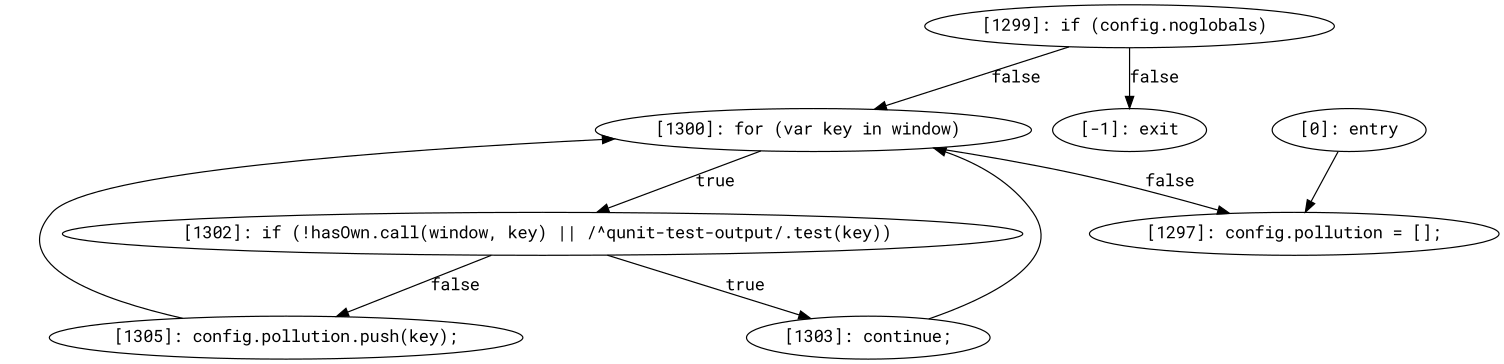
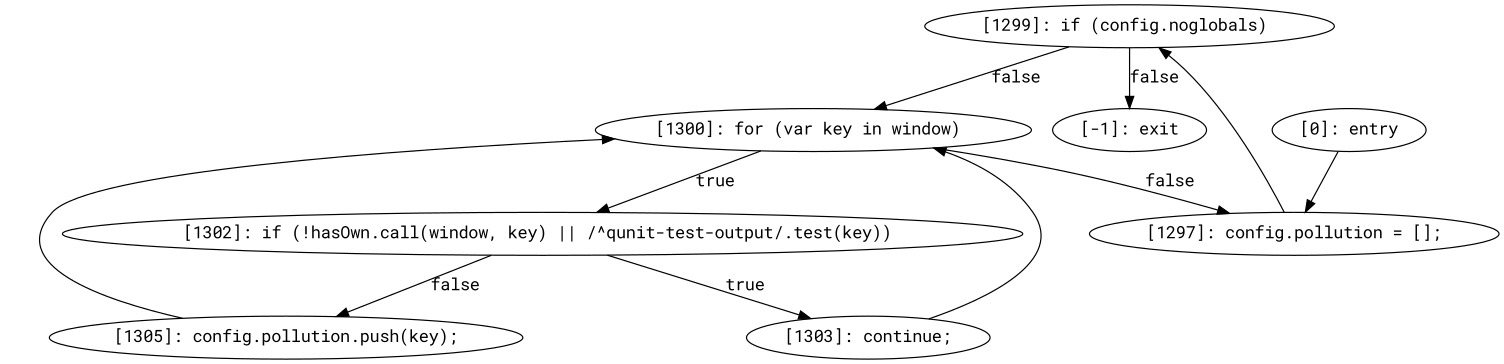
  digraph {
    fontname="Roboto Mono"
    node [fontname="Roboto Mono"]
    edge [fontname="Roboto Mono"]
    n1 [label="[1299]: if (config.noglobals) "]
    n2 [label="[1300]: for (var key in window) "]
    n3 [label="[-1]: exit"]
    n4 [label="[1297]: config.pollution = [];\n"]
    n5 [label="[1302]: if (!hasOwn.call(window, key) || /^qunit-test-output/.test(key)) "]
    n6 [label="[1303]: continue;\n"]
    n7 [label="[1305]: config.pollution.push(key);\n"]
    n8 [label="[0]: entry"]
    n1 -> n2 [label=false]
    n1 -> n3 [label=false]
    n2 -> n4 [label=false]
    n2 -> n5 [label=true]
+   n4 -> n1
    n5 -> n6 [label=true]
    n5 -> n7 [label=false]
    n6 -> n2
    n7 -> n2
    n8 -> n4
  }
